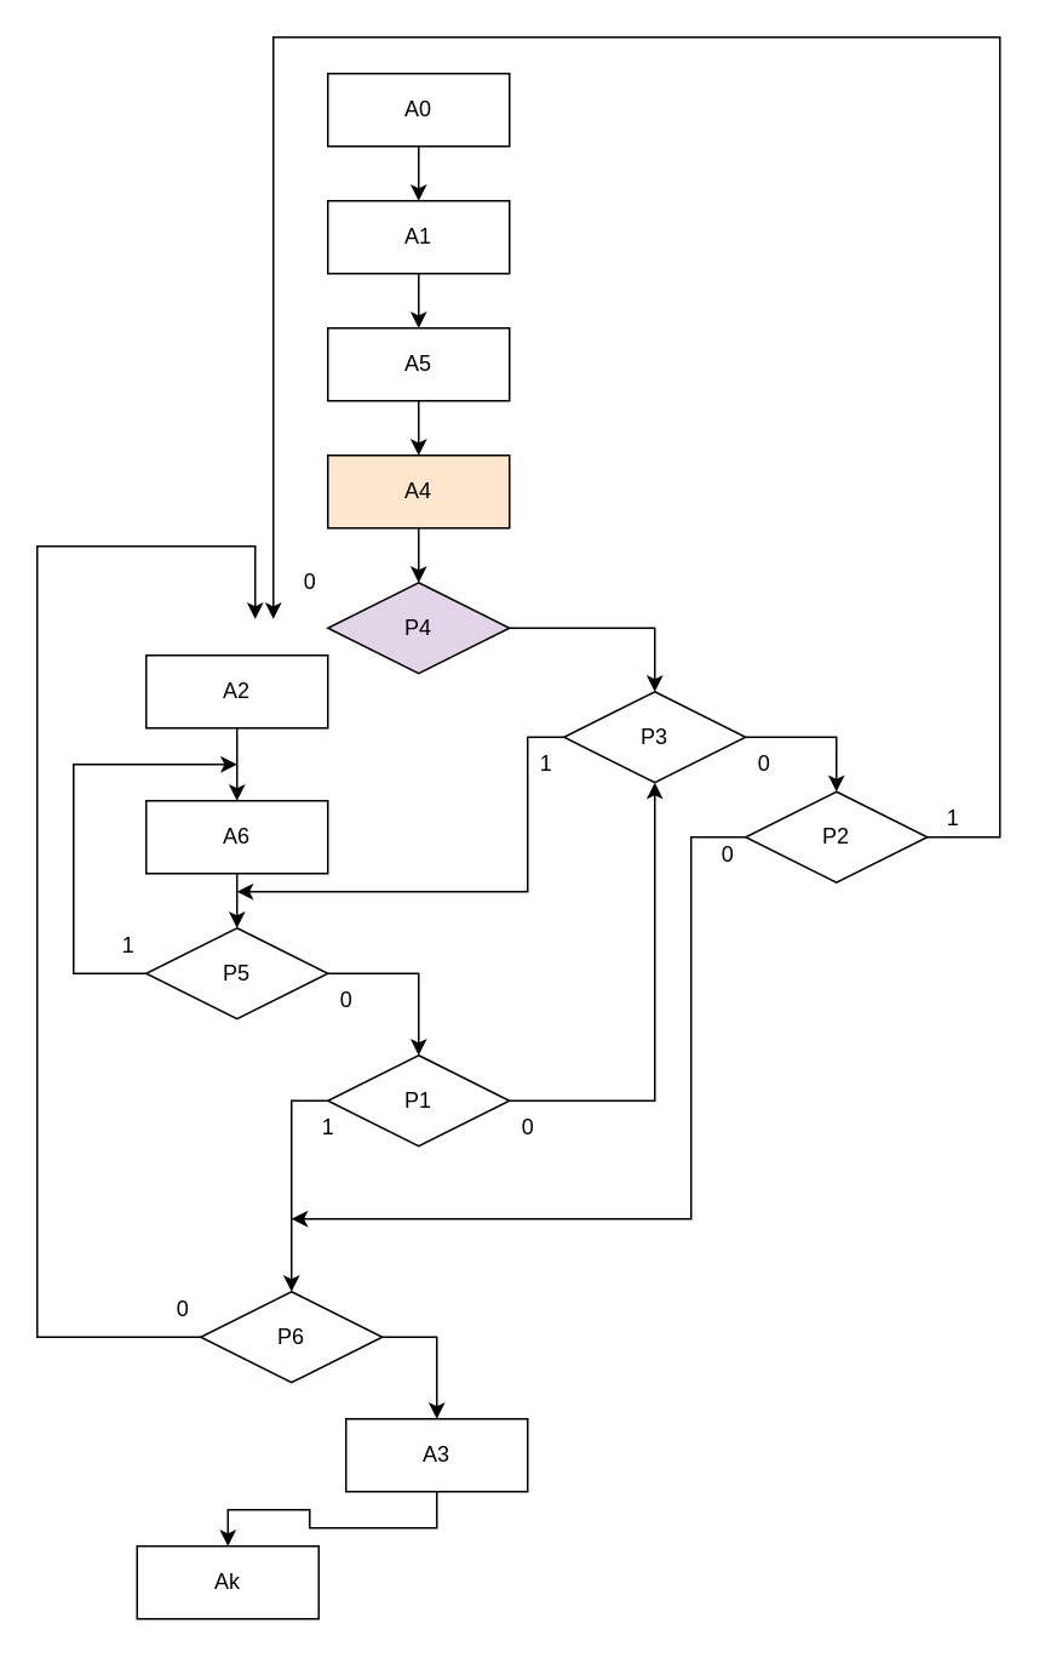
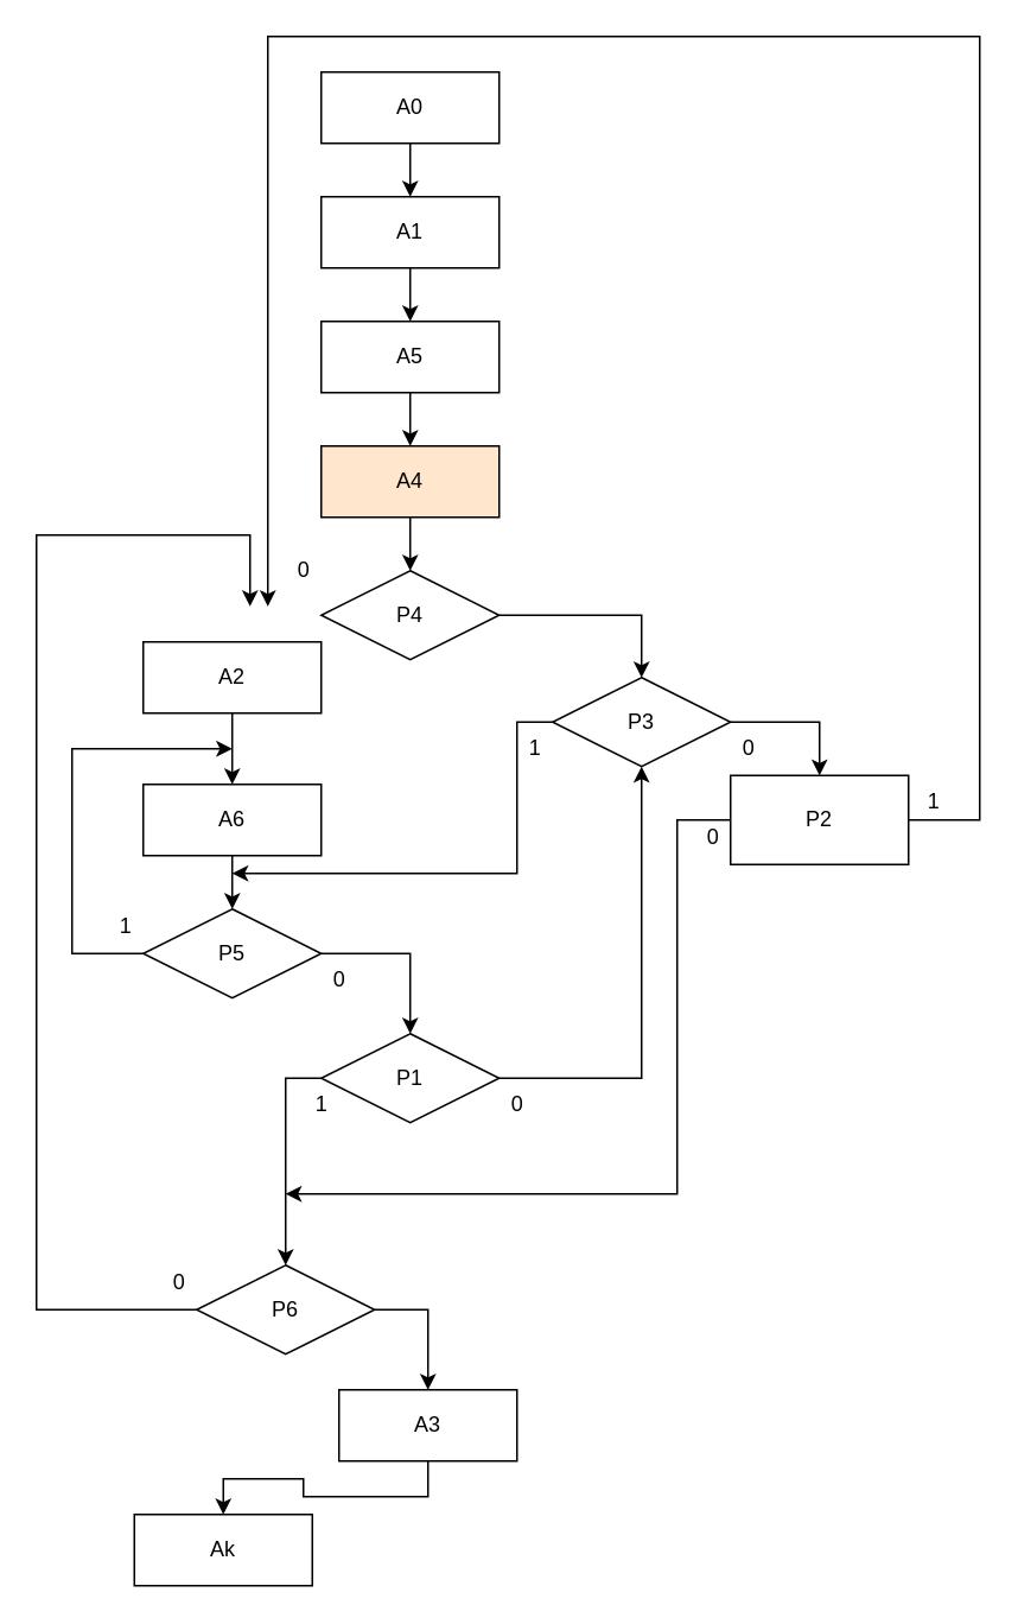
  <mxCell id="0" />
  <mxCell id="1" parent="0" />
  <mxCell id="2" style="edgeStyle=orthogonalEdgeStyle;rounded=0;orthogonalLoop=1;jettySize=auto;html=1;exitX=0.5;exitY=1;exitDx=0;exitDy=0;" edge="1" parent="1" source="3" target="5"><mxGeometry relative="1" as="geometry" /></mxCell>
  <mxCell id="3" value="A0" style="rounded=0;whiteSpace=wrap;html=1;" vertex="1" parent="1"><mxGeometry x="180" y="40" width="100" height="40" as="geometry" /></mxCell>
  <mxCell id="4" style="edgeStyle=orthogonalEdgeStyle;rounded=0;orthogonalLoop=1;jettySize=auto;html=1;exitX=0.5;exitY=1;exitDx=0;exitDy=0;" edge="1" parent="1" source="5" target="7"><mxGeometry relative="1" as="geometry" /></mxCell>
  <mxCell id="5" value="A1" style="rounded=0;whiteSpace=wrap;html=1;" vertex="1" parent="1"><mxGeometry x="180" y="110" width="100" height="40" as="geometry" /></mxCell>
  <mxCell id="6" style="edgeStyle=orthogonalEdgeStyle;rounded=0;orthogonalLoop=1;jettySize=auto;html=1;exitX=0.5;exitY=1;exitDx=0;exitDy=0;" edge="1" parent="1" source="7" target="9"><mxGeometry relative="1" as="geometry" /></mxCell>
  <mxCell id="7" value="A5" style="rounded=0;whiteSpace=wrap;html=1;" vertex="1" parent="1"><mxGeometry x="180" y="180" width="100" height="40" as="geometry" /></mxCell>
  <mxCell id="8" style="edgeStyle=orthogonalEdgeStyle;rounded=0;orthogonalLoop=1;jettySize=auto;html=1;exitX=0.5;exitY=1;exitDx=0;exitDy=0;entryX=0.5;entryY=0;entryDx=0;entryDy=0;" edge="1" parent="1" source="9" target="11"><mxGeometry relative="1" as="geometry" /></mxCell>
  <mxCell id="9" value="A4" style="rounded=0;whiteSpace=wrap;html=1;fillColor=#ffe6cc;" vertex="1" parent="1"><mxGeometry x="180" y="250" width="100" height="40" as="geometry" /></mxCell>
  <mxCell id="10" style="edgeStyle=orthogonalEdgeStyle;rounded=0;orthogonalLoop=1;jettySize=auto;html=1;exitX=1;exitY=0.5;exitDx=0;exitDy=0;entryX=0.5;entryY=0;entryDx=0;entryDy=0;" edge="1" parent="1" source="11" target="14"><mxGeometry relative="1" as="geometry" /></mxCell>
- <mxCell id="11" value="P4" style="rhombus;whiteSpace=wrap;html=1;fillColor=#e1d5e7;" vertex="1" parent="1"><mxGeometry x="180" y="320" width="100" height="50" as="geometry" /></mxCell>
+ <mxCell id="11" value="P4" style="rhombus;whiteSpace=wrap;html=1;" vertex="1" parent="1"><mxGeometry x="180" y="320" width="100" height="50" as="geometry" /></mxCell>
  <mxCell id="12" style="edgeStyle=orthogonalEdgeStyle;rounded=0;orthogonalLoop=1;jettySize=auto;html=1;exitX=0;exitY=0.5;exitDx=0;exitDy=0;" edge="1" parent="1" source="14"><mxGeometry relative="1" as="geometry"><mxPoint x="130" y="490" as="targetPoint" /><Array as="points"><mxPoint x="290" y="405" /><mxPoint x="290" y="490" /></Array></mxGeometry></mxCell>
  <mxCell id="13" style="edgeStyle=orthogonalEdgeStyle;rounded=0;orthogonalLoop=1;jettySize=auto;html=1;exitX=1;exitY=0.5;exitDx=0;exitDy=0;entryX=0.5;entryY=0;entryDx=0;entryDy=0;" edge="1" parent="1" source="14" target="37"><mxGeometry relative="1" as="geometry" /></mxCell>
  <mxCell id="14" value="P3" style="rhombus;whiteSpace=wrap;html=1;" vertex="1" parent="1"><mxGeometry x="310" y="380" width="100" height="50" as="geometry" /></mxCell>
  <mxCell id="15" style="edgeStyle=orthogonalEdgeStyle;rounded=0;orthogonalLoop=1;jettySize=auto;html=1;exitX=0.5;exitY=1;exitDx=0;exitDy=0;" edge="1" parent="1" source="16" target="19"><mxGeometry relative="1" as="geometry" /></mxCell>
  <mxCell id="16" value="A2" style="rounded=0;whiteSpace=wrap;html=1;" vertex="1" parent="1"><mxGeometry x="80" y="360" width="100" height="40" as="geometry" /></mxCell>
  <mxCell id="17" value="0" style="text;html=1;align=center;verticalAlign=middle;resizable=0;points=[];autosize=1;" vertex="1" parent="1"><mxGeometry x="160" y="310" width="20" height="20" as="geometry" /></mxCell>
  <mxCell id="18" style="edgeStyle=orthogonalEdgeStyle;rounded=0;orthogonalLoop=1;jettySize=auto;html=1;exitX=0.5;exitY=1;exitDx=0;exitDy=0;" edge="1" parent="1" source="19"><mxGeometry relative="1" as="geometry"><mxPoint x="130" y="510" as="targetPoint" /></mxGeometry></mxCell>
  <mxCell id="19" value="A6" style="rounded=0;whiteSpace=wrap;html=1;" vertex="1" parent="1"><mxGeometry x="80" y="440" width="100" height="40" as="geometry" /></mxCell>
  <mxCell id="20" style="edgeStyle=orthogonalEdgeStyle;rounded=0;orthogonalLoop=1;jettySize=auto;html=1;exitX=0;exitY=0.5;exitDx=0;exitDy=0;" edge="1" parent="1" source="22"><mxGeometry relative="1" as="geometry"><mxPoint x="130" y="420" as="targetPoint" /><Array as="points"><mxPoint x="40" y="535" /><mxPoint x="40" y="420" /><mxPoint x="130" y="420" /></Array></mxGeometry></mxCell>
  <mxCell id="21" style="edgeStyle=orthogonalEdgeStyle;rounded=0;orthogonalLoop=1;jettySize=auto;html=1;exitX=1;exitY=0.5;exitDx=0;exitDy=0;" edge="1" parent="1" source="22" target="26"><mxGeometry relative="1" as="geometry" /></mxCell>
  <mxCell id="22" value="P5" style="rhombus;whiteSpace=wrap;html=1;" vertex="1" parent="1"><mxGeometry x="80" y="510" width="100" height="50" as="geometry" /></mxCell>
  <mxCell id="23" value="1" style="text;html=1;align=center;verticalAlign=middle;resizable=0;points=[];autosize=1;" vertex="1" parent="1"><mxGeometry x="60" y="510" width="20" height="20" as="geometry" /></mxCell>
  <mxCell id="24" style="edgeStyle=orthogonalEdgeStyle;rounded=0;orthogonalLoop=1;jettySize=auto;html=1;exitX=0;exitY=0.5;exitDx=0;exitDy=0;" edge="1" parent="1" source="26" target="29"><mxGeometry relative="1" as="geometry" /></mxCell>
  <mxCell id="25" style="edgeStyle=orthogonalEdgeStyle;rounded=0;orthogonalLoop=1;jettySize=auto;html=1;exitX=1;exitY=0.5;exitDx=0;exitDy=0;entryX=0.5;entryY=1;entryDx=0;entryDy=0;" edge="1" parent="1" source="26" target="14"><mxGeometry relative="1" as="geometry"><mxPoint x="360" y="350" as="targetPoint" /><Array as="points"><mxPoint x="360" y="605" /></Array></mxGeometry></mxCell>
  <mxCell id="26" value="P1" style="rhombus;whiteSpace=wrap;html=1;" vertex="1" parent="1"><mxGeometry x="180" y="580" width="100" height="50" as="geometry" /></mxCell>
  <mxCell id="27" style="edgeStyle=orthogonalEdgeStyle;rounded=0;orthogonalLoop=1;jettySize=auto;html=1;exitX=0;exitY=0.5;exitDx=0;exitDy=0;" edge="1" parent="1" source="29"><mxGeometry relative="1" as="geometry"><mxPoint x="140" y="340" as="targetPoint" /><Array as="points"><mxPoint x="20" y="735" /><mxPoint x="20" y="300" /><mxPoint x="140" y="300" /></Array></mxGeometry></mxCell>
  <mxCell id="28" style="edgeStyle=orthogonalEdgeStyle;rounded=0;orthogonalLoop=1;jettySize=auto;html=1;exitX=1;exitY=0.5;exitDx=0;exitDy=0;" edge="1" parent="1" source="29" target="42"><mxGeometry relative="1" as="geometry" /></mxCell>
  <mxCell id="29" value="P6" style="rhombus;whiteSpace=wrap;html=1;" vertex="1" parent="1"><mxGeometry x="110" y="710" width="100" height="50" as="geometry" /></mxCell>
  <mxCell id="30" value="1" style="text;html=1;align=center;verticalAlign=middle;resizable=0;points=[];autosize=1;" vertex="1" parent="1"><mxGeometry x="170" y="610" width="20" height="20" as="geometry" /></mxCell>
  <mxCell id="31" value="0" style="text;html=1;align=center;verticalAlign=middle;resizable=0;points=[];autosize=1;" vertex="1" parent="1"><mxGeometry x="180" y="540" width="20" height="20" as="geometry" /></mxCell>
  <mxCell id="32" value="0" style="text;html=1;align=center;verticalAlign=middle;resizable=0;points=[];autosize=1;" vertex="1" parent="1"><mxGeometry x="280" y="610" width="20" height="20" as="geometry" /></mxCell>
  <mxCell id="33" value="0" style="text;html=1;align=center;verticalAlign=middle;resizable=0;points=[];autosize=1;" vertex="1" parent="1"><mxGeometry x="410" y="410" width="20" height="20" as="geometry" /></mxCell>
  <mxCell id="34" value="1" style="text;html=1;align=center;verticalAlign=middle;resizable=0;points=[];autosize=1;" vertex="1" parent="1"><mxGeometry x="290" y="410" width="20" height="20" as="geometry" /></mxCell>
  <mxCell id="35" style="edgeStyle=orthogonalEdgeStyle;rounded=0;orthogonalLoop=1;jettySize=auto;html=1;exitX=0;exitY=0.5;exitDx=0;exitDy=0;" edge="1" parent="1" source="37"><mxGeometry relative="1" as="geometry"><mxPoint x="160" y="670" as="targetPoint" /><Array as="points"><mxPoint x="380" y="460" /><mxPoint x="380" y="670" /></Array></mxGeometry></mxCell>
  <mxCell id="36" style="edgeStyle=orthogonalEdgeStyle;rounded=0;orthogonalLoop=1;jettySize=auto;html=1;exitX=1;exitY=0.5;exitDx=0;exitDy=0;" edge="1" parent="1" source="37"><mxGeometry relative="1" as="geometry"><mxPoint x="150" y="340" as="targetPoint" /><Array as="points"><mxPoint x="550" y="460" /><mxPoint x="550" y="20" /><mxPoint x="150" y="20" /></Array></mxGeometry></mxCell>
- <mxCell id="37" value="P2" style="rhombus;whiteSpace=wrap;html=1;" vertex="1" parent="1"><mxGeometry x="410" y="435" width="100" height="50" as="geometry" /></mxCell>
+ <mxCell id="37" value="P2" style="whiteSpace=wrap;html=1;rounded=0;" vertex="1" parent="1"><mxGeometry x="410" y="435" width="100" height="50" as="geometry" /></mxCell>
  <mxCell id="38" value="0" style="text;html=1;align=center;verticalAlign=middle;resizable=0;points=[];autosize=1;" vertex="1" parent="1"><mxGeometry x="390" y="460" width="20" height="20" as="geometry" /></mxCell>
  <mxCell id="39" value="1" style="text;html=1;align=center;verticalAlign=middle;resizable=0;points=[];autosize=1;" vertex="1" parent="1"><mxGeometry x="514" y="440" width="20" height="20" as="geometry" /></mxCell>
  <mxCell id="40" value="0" style="text;html=1;align=center;verticalAlign=middle;resizable=0;points=[];autosize=1;" vertex="1" parent="1"><mxGeometry x="90" y="710" width="20" height="20" as="geometry" /></mxCell>
  <mxCell id="41" style="edgeStyle=orthogonalEdgeStyle;rounded=0;orthogonalLoop=1;jettySize=auto;html=1;exitX=0.5;exitY=1;exitDx=0;exitDy=0;" edge="1" parent="1" source="42" target="43"><mxGeometry relative="1" as="geometry" /></mxCell>
  <mxCell id="42" value="A3" style="rounded=0;whiteSpace=wrap;html=1;" vertex="1" parent="1"><mxGeometry x="190" y="780" width="100" height="40" as="geometry" /></mxCell>
  <mxCell id="43" value="Ak" style="rounded=0;whiteSpace=wrap;html=1;" vertex="1" parent="1"><mxGeometry x="75" y="850" width="100" height="40" as="geometry" /></mxCell>
